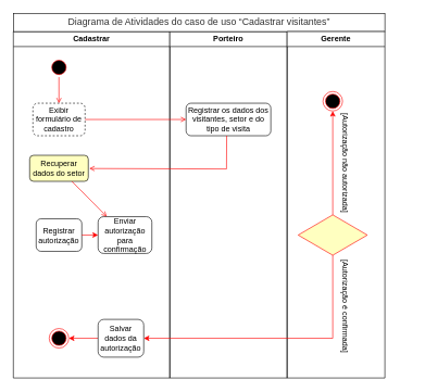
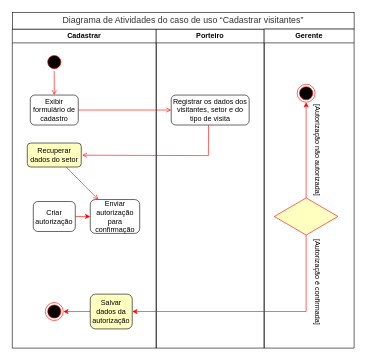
  <mxCell id="0" />
  <mxCell id="1" parent="0" />
  <mxCell id="2" value="Cadastrar" style="swimlane;whiteSpace=wrap" parent="1" vertex="1"><mxGeometry x="20" y="48" width="240" height="532" as="geometry" /></mxCell>
  <mxCell id="3" value="" style="ellipse;shape=startState;fillColor=#000000;strokeColor=#ff0000;" parent="2" vertex="1"><mxGeometry x="55" y="40" width="30" height="30" as="geometry" /></mxCell>
- <mxCell id="4" value="Exibir formulário de cadastro" style="whiteSpace=wrap;rounded=1;dashed=1;" parent="2" vertex="1"><mxGeometry x="30" y="110" width="80" height="50" as="geometry" /></mxCell>
+ <mxCell id="4" value="Exibir formulário de cadastro" style="whiteSpace=wrap;rounded=1;" parent="2" vertex="1"><mxGeometry x="30" y="110" width="80" height="50" as="geometry" /></mxCell>
  <mxCell id="5" value="Recuperar dados do setor" style="whiteSpace=wrap;rounded=1;fillColor=#ffffc0;" parent="2" vertex="1"><mxGeometry x="25" y="190" width="90" height="40" as="geometry" /></mxCell>
- <mxCell id="6" value="Registrar autorização" style="whiteSpace=wrap;rounded=1;" parent="2" vertex="1"><mxGeometry x="35" y="287.5" width="70" height="50" as="geometry" /></mxCell>
+ <mxCell id="6" value="Criar autorização" style="whiteSpace=wrap;rounded=1;" parent="2" vertex="1"><mxGeometry x="35" y="287.5" width="70" height="50" as="geometry" /></mxCell>
  <mxCell id="7" value="" style="endArrow=open;strokeColor=#FF0000;endFill=1;rounded=0;" parent="2" source="5" target="12" edge="1"><mxGeometry relative="1" as="geometry" /></mxCell>
  <mxCell id="8" style="edgeStyle=orthogonalEdgeStyle;rounded=0;orthogonalLoop=1;jettySize=auto;html=1;exitX=0;exitY=0.5;exitDx=0;exitDy=0;entryX=1;entryY=0.5;entryDx=0;entryDy=0;labelBackgroundColor=#FF0000;strokeColor=#FF0000;fillColor=#FF0000;fontColor=#000000;" edge="1" parent="2" source="9" target="10"><mxGeometry relative="1" as="geometry"><mxPoint x="120" y="412" as="sourcePoint" /></mxGeometry></mxCell>
- <mxCell id="9" value="Salvar dados da autorização" style="rounded=1;whiteSpace=wrap;html=1;" vertex="1" parent="2"><mxGeometry x="130" y="442" width="70" height="58" as="geometry" /></mxCell>
+ <mxCell id="9" value="Salvar dados da autorização" style="rounded=1;whiteSpace=wrap;html=1;fillColor=#ffffc0;" vertex="1" parent="2"><mxGeometry x="130" y="442" width="70" height="58" as="geometry" /></mxCell>
  <mxCell id="10" value="" style="ellipse;shape=endState;fillColor=#000000;strokeColor=#ff0000" parent="2" vertex="1"><mxGeometry x="55" y="456" width="30" height="30" as="geometry" /></mxCell>
  <mxCell id="11" value="" style="endArrow=open;strokeColor=#FF0000;endFill=1;rounded=0;" edge="1" parent="2" target="4"><mxGeometry relative="1" as="geometry"><mxPoint x="69.92" y="70" as="sourcePoint" /><mxPoint x="69.75" y="102" as="targetPoint" /></mxGeometry></mxCell>
  <mxCell id="12" value="Enviar autorização para confirmação" style="rounded=1;whiteSpace=wrap;html=1;" vertex="1" parent="2"><mxGeometry x="130" y="284.25" width="82.5" height="56.5" as="geometry" /></mxCell>
  <mxCell id="13" style="edgeStyle=orthogonalEdgeStyle;rounded=0;orthogonalLoop=1;jettySize=auto;html=1;exitX=1;exitY=0.5;exitDx=0;exitDy=0;labelBackgroundColor=#FF0000;strokeColor=#FF0000;fillColor=#FF0000;fontColor=#000000;" edge="1" parent="2" source="6" target="12"><mxGeometry relative="1" as="geometry" /></mxCell>
  <mxCell id="14" value="Porteiro" style="swimlane;whiteSpace=wrap;startSize=23;" parent="1" vertex="1"><mxGeometry x="260" y="48" width="180" height="532" as="geometry" /></mxCell>
  <mxCell id="15" value="Registrar os dados dos visitantes, setor e do tipo de visita" style="whiteSpace=wrap;rounded=1;" parent="14" vertex="1"><mxGeometry x="25" y="110" width="130" height="50" as="geometry" /></mxCell>
  <mxCell id="16" value="" style="edgeStyle=elbowEdgeStyle;elbow=horizontal;verticalAlign=bottom;endArrow=open;endSize=8;strokeColor=#FF0000;endFill=1;rounded=0" parent="14" target="15" edge="1"><mxGeometry x="130" y="90" as="geometry"><mxPoint x="230" y="140" as="targetPoint" /><mxPoint x="147.5" y="135" as="sourcePoint" /></mxGeometry></mxCell>
  <mxCell id="17" value="" style="endArrow=open;strokeColor=#FF0000;endFill=1;rounded=0;exitX=1;exitY=0.5;exitDx=0;exitDy=0;entryX=0;entryY=0.5;entryDx=0;entryDy=0;" edge="1" parent="1" source="4" target="15"><mxGeometry relative="1" as="geometry"><mxPoint x="142.21" y="208" as="sourcePoint" /><mxPoint x="250" y="190" as="targetPoint" /></mxGeometry></mxCell>
  <mxCell id="18" value="" style="endArrow=open;strokeColor=#FF0000;endFill=1;rounded=0;exitX=0.479;exitY=0.999;exitDx=0;exitDy=0;exitPerimeter=0;entryX=1.017;entryY=0.507;entryDx=0;entryDy=0;entryPerimeter=0;" edge="1" parent="1" source="15" target="5"><mxGeometry relative="1" as="geometry"><mxPoint x="312.25" y="240" as="sourcePoint" /><mxPoint x="300" y="250" as="targetPoint" /><Array as="points"><mxPoint x="347" y="259" /></Array></mxGeometry></mxCell>
  <mxCell id="19" value="&lt;span style=&quot;color: rgb(51 , 51 , 51) ; font-family: &amp;#34;arial&amp;#34; , sans-serif ; font-size: 14.667px&quot;&gt;Diagrama de Atividades do caso de uso “Cadastrar visitantes”&lt;/span&gt;" style="rounded=0;whiteSpace=wrap;html=1;fontColor=#000000;" vertex="1" parent="1"><mxGeometry x="20" y="20" width="570" height="28" as="geometry" /></mxCell>
  <mxCell id="20" value="Gerente" style="swimlane;whiteSpace=wrap;startSize=23;" vertex="1" parent="1"><mxGeometry x="440" y="48" width="150" height="532" as="geometry" /></mxCell>
  <mxCell id="21" style="edgeStyle=orthogonalEdgeStyle;rounded=0;orthogonalLoop=1;jettySize=auto;html=1;exitX=0.5;exitY=0;exitDx=0;exitDy=0;entryX=0.5;entryY=1;entryDx=0;entryDy=0;labelBackgroundColor=#FF0000;strokeColor=#FF0000;fillColor=#FF0000;fontColor=#000000;" edge="1" parent="20" source="22" target="23"><mxGeometry relative="1" as="geometry" /></mxCell>
  <mxCell id="22" value="" style="rhombus;fillColor=#ffffc0;strokeColor=#ff0000;whiteSpace=wrap;" parent="20" vertex="1"><mxGeometry x="16.94" y="281.5" width="106.12" height="62" as="geometry" /></mxCell>
  <mxCell id="23" value="oup" style="ellipse;shape=endState;fillColor=#000000;strokeColor=#ff0000" vertex="1" parent="20"><mxGeometry x="55" y="92" width="30" height="30" as="geometry" /></mxCell>
  <mxCell id="24" value="[Autorização não autorizada]" style="text;html=1;strokeColor=none;fillColor=none;align=center;verticalAlign=middle;whiteSpace=wrap;rounded=0;rotation=90;" vertex="1" parent="20"><mxGeometry x="-10" y="192" width="200" height="20" as="geometry" /></mxCell>
  <mxCell id="25" value="[Autorização é confirmada]" style="text;html=1;strokeColor=none;fillColor=none;align=center;verticalAlign=middle;whiteSpace=wrap;rounded=0;rotation=90;" vertex="1" parent="20"><mxGeometry x="11.25" y="412" width="157.5" height="20" as="geometry" /></mxCell>
  <mxCell id="26" style="edgeStyle=orthogonalEdgeStyle;rounded=0;orthogonalLoop=1;jettySize=auto;html=1;exitX=0.5;exitY=1;exitDx=0;exitDy=0;entryX=1;entryY=0.5;entryDx=0;entryDy=0;labelBackgroundColor=#FF0000;strokeColor=#FF0000;fillColor=#FF0000;fontColor=#000000;" edge="1" parent="1" source="22" target="9"><mxGeometry relative="1" as="geometry"><Array as="points"><mxPoint x="510" y="519" /></Array></mxGeometry></mxCell>
